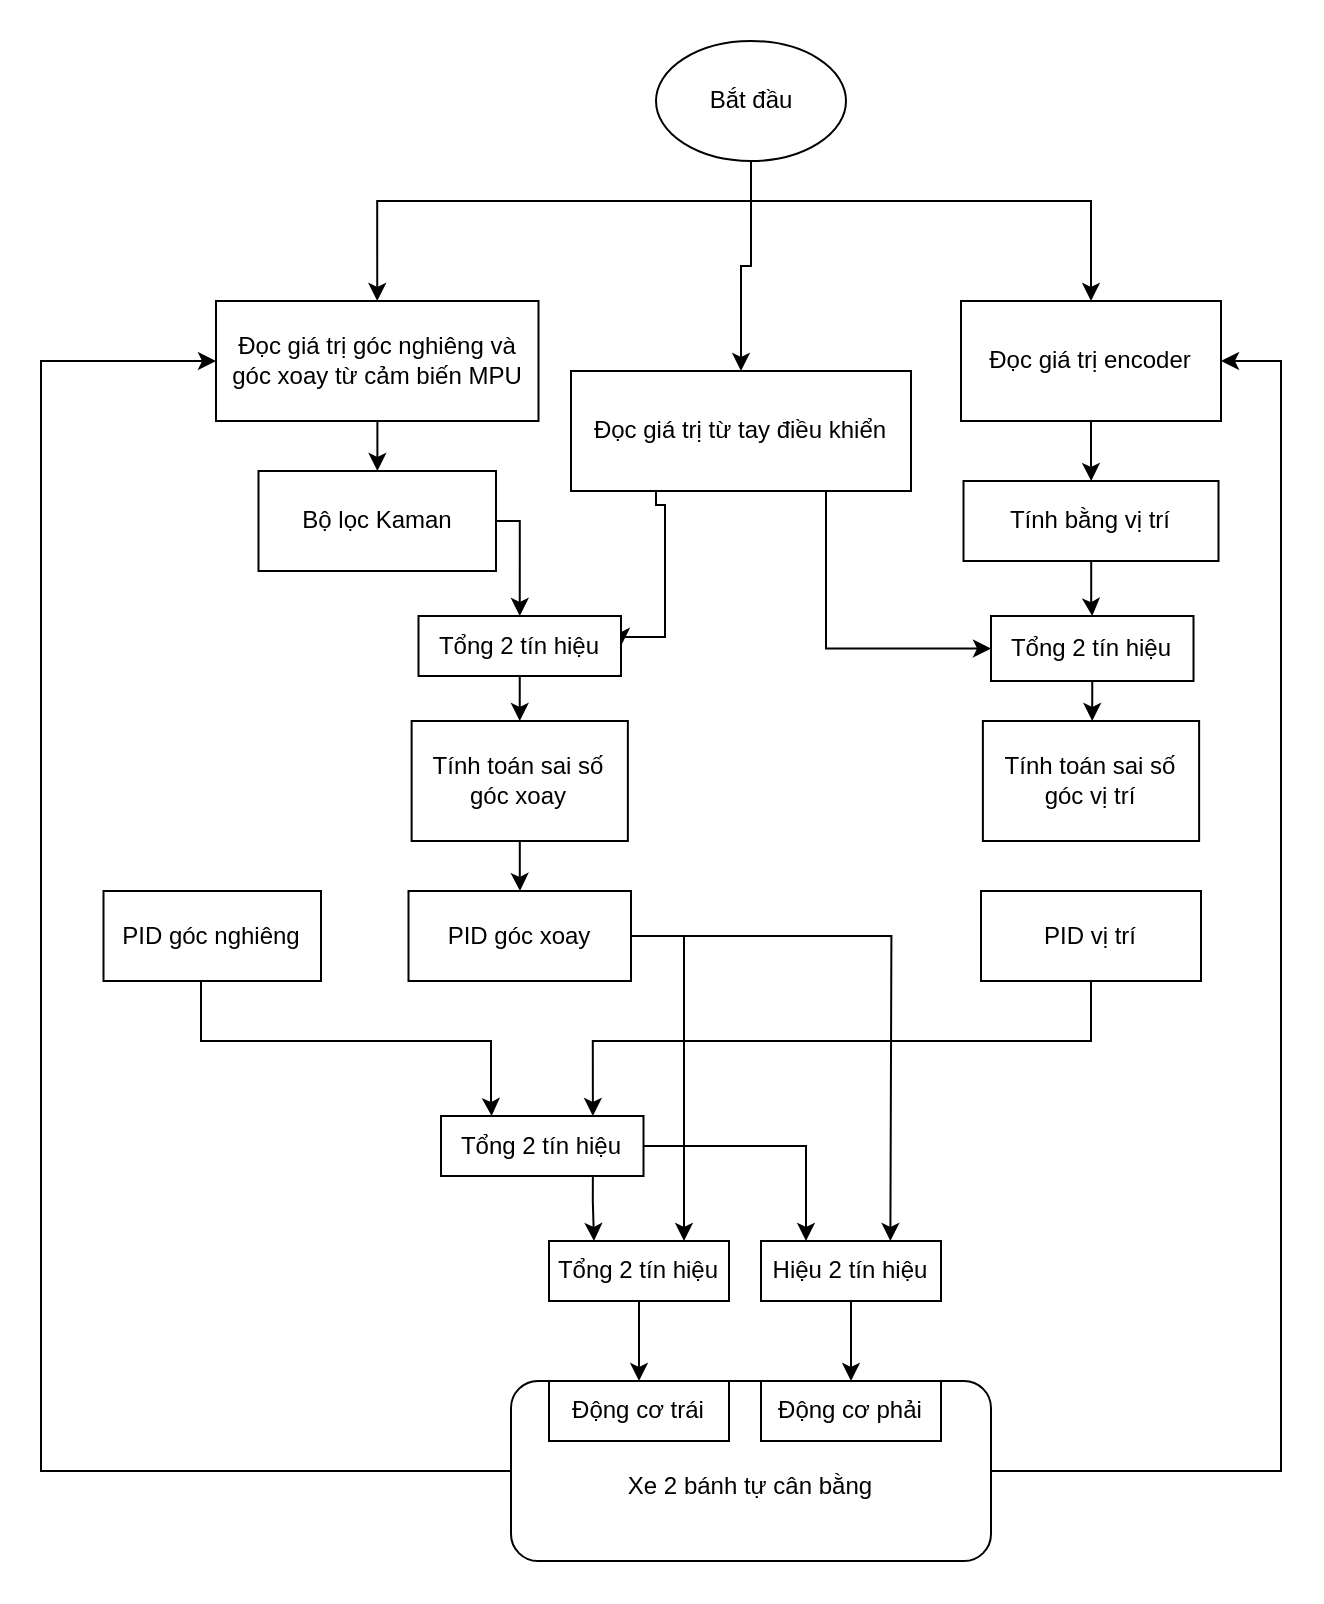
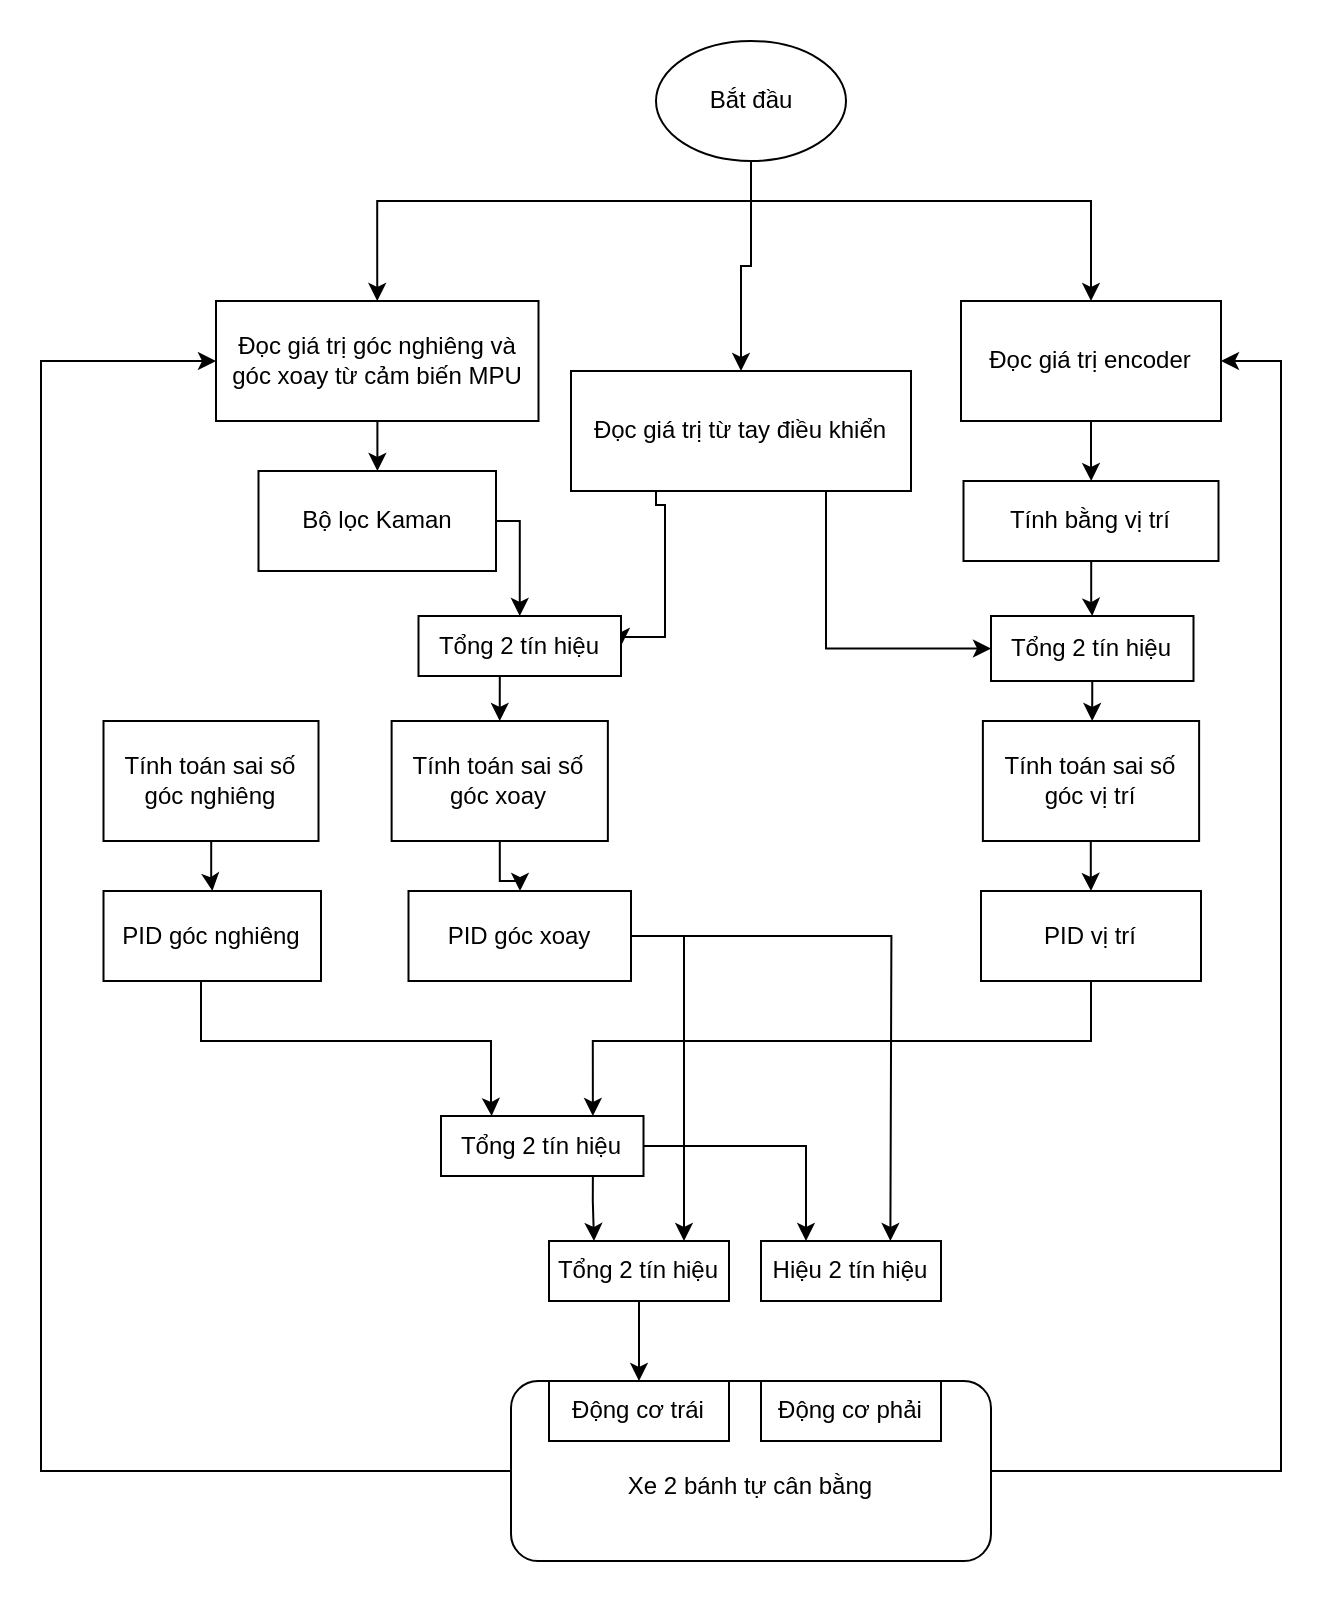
  <mxCell id="0" />
  <mxCell id="1" parent="0" />
  <mxCell id="2" style="edgeStyle=orthogonalEdgeStyle;rounded=0;orthogonalLoop=1;jettySize=auto;html=1;entryX=0;entryY=0.5;entryDx=0;entryDy=0;exitX=0;exitY=0.5;exitDx=0;exitDy=0;" edge="1" parent="1" source="4" target="10"><mxGeometry relative="1" as="geometry"><Array as="points"><mxPoint x="20" y="735" /><mxPoint x="20" y="180" /></Array></mxGeometry></mxCell>
  <mxCell id="3" style="edgeStyle=orthogonalEdgeStyle;rounded=0;orthogonalLoop=1;jettySize=auto;html=1;entryX=1;entryY=0.5;entryDx=0;entryDy=0;exitX=1;exitY=0.5;exitDx=0;exitDy=0;" edge="1" parent="1" source="4" target="14"><mxGeometry relative="1" as="geometry"><mxPoint x="500" y="735" as="sourcePoint" /><Array as="points"><mxPoint x="640" y="735" /><mxPoint x="640" y="180" /></Array></mxGeometry></mxCell>
  <mxCell id="4" value="&lt;br&gt;Xe 2 bánh tự cân bằng" style="rounded=1;whiteSpace=wrap;html=1;" vertex="1" parent="1"><mxGeometry x="255" y="690" width="240" height="90" as="geometry" /></mxCell>
  <mxCell id="5" style="edgeStyle=orthogonalEdgeStyle;rounded=0;orthogonalLoop=1;jettySize=auto;html=1;entryX=0.5;entryY=0;entryDx=0;entryDy=0;" edge="1" parent="1" source="8" target="34"><mxGeometry relative="1" as="geometry" /></mxCell>
  <mxCell id="6" style="edgeStyle=orthogonalEdgeStyle;rounded=0;orthogonalLoop=1;jettySize=auto;html=1;entryX=0.5;entryY=0;entryDx=0;entryDy=0;" edge="1" parent="1" source="8" target="14"><mxGeometry relative="1" as="geometry"><Array as="points"><mxPoint x="375" y="100" /><mxPoint x="545" y="100" /></Array></mxGeometry></mxCell>
  <mxCell id="7" style="edgeStyle=orthogonalEdgeStyle;rounded=0;orthogonalLoop=1;jettySize=auto;html=1;entryX=0.5;entryY=0;entryDx=0;entryDy=0;" edge="1" parent="1" source="8" target="10"><mxGeometry relative="1" as="geometry"><Array as="points"><mxPoint x="375" y="100" /><mxPoint x="188" y="100" /></Array></mxGeometry></mxCell>
  <mxCell id="8" value="Bắt đầu" style="ellipse;whiteSpace=wrap;html=1;" vertex="1" parent="1"><mxGeometry x="327.5" y="20" width="95" height="60" as="geometry" /></mxCell>
  <mxCell id="9" value="" style="edgeStyle=orthogonalEdgeStyle;rounded=0;orthogonalLoop=1;jettySize=auto;html=1;" edge="1" parent="1" source="10" target="12"><mxGeometry relative="1" as="geometry" /></mxCell>
  <mxCell id="10" value="Đọc giá trị góc nghiêng và góc xoay từ cảm biến MPU" style="rounded=0;whiteSpace=wrap;html=1;" vertex="1" parent="1"><mxGeometry x="107.5" y="150" width="161.25" height="60" as="geometry" /></mxCell>
  <mxCell id="11" style="edgeStyle=orthogonalEdgeStyle;rounded=0;orthogonalLoop=1;jettySize=auto;html=1;entryX=0.5;entryY=0;entryDx=0;entryDy=0;exitX=1;exitY=0.5;exitDx=0;exitDy=0;" edge="1" parent="1" source="12" target="37"><mxGeometry relative="1" as="geometry"><mxPoint x="270" y="320" as="targetPoint" /><Array as="points"><mxPoint x="260" y="260" /><mxPoint x="260" y="308" /></Array></mxGeometry></mxCell>
  <mxCell id="12" value="Bộ lọc Kaman" style="rounded=0;whiteSpace=wrap;html=1;" vertex="1" parent="1"><mxGeometry x="128.75" y="235" width="118.75" height="50" as="geometry" /></mxCell>
  <mxCell id="13" value="" style="edgeStyle=orthogonalEdgeStyle;rounded=0;orthogonalLoop=1;jettySize=auto;html=1;" edge="1" parent="1" source="14" target="23"><mxGeometry relative="1" as="geometry" /></mxCell>
  <mxCell id="14" value="Đọc giá trị encoder" style="rounded=0;whiteSpace=wrap;html=1;" vertex="1" parent="1"><mxGeometry x="480" y="150" width="130" height="60" as="geometry" /></mxCell>
  <mxCell id="15" style="edgeStyle=orthogonalEdgeStyle;rounded=0;orthogonalLoop=1;jettySize=auto;html=1;entryX=0.25;entryY=0;entryDx=0;entryDy=0;" edge="1" parent="1" source="16" target="41"><mxGeometry relative="1" as="geometry"><mxPoint x="289.9" y="550.405" as="targetPoint" /><Array as="points"><mxPoint x="100" y="520" /><mxPoint x="245" y="520" /><mxPoint x="245" y="550" /></Array></mxGeometry></mxCell>
  <mxCell id="16" value="PID góc nghiêng" style="rounded=0;whiteSpace=wrap;html=1;" vertex="1" parent="1"><mxGeometry x="51.25" y="445" width="108.75" height="45" as="geometry" /></mxCell>
  <mxCell id="17" style="edgeStyle=orthogonalEdgeStyle;rounded=0;orthogonalLoop=1;jettySize=auto;html=1;entryX=0.75;entryY=0;entryDx=0;entryDy=0;" edge="1" parent="1" source="19"><mxGeometry relative="1" as="geometry"><mxPoint x="444.688" y="620" as="targetPoint" /></mxGeometry></mxCell>
  <mxCell id="18" style="edgeStyle=orthogonalEdgeStyle;rounded=0;orthogonalLoop=1;jettySize=auto;html=1;entryX=0.75;entryY=0;entryDx=0;entryDy=0;" edge="1" parent="1" source="19" target="43"><mxGeometry relative="1" as="geometry"><Array as="points"><mxPoint x="342" y="467" /></Array></mxGeometry></mxCell>
  <mxCell id="19" value="PID góc xoay" style="rounded=0;whiteSpace=wrap;html=1;" vertex="1" parent="1"><mxGeometry x="203.75" y="445" width="111.25" height="45" as="geometry" /></mxCell>
  <mxCell id="20" style="edgeStyle=orthogonalEdgeStyle;rounded=0;orthogonalLoop=1;jettySize=auto;html=1;entryX=0.75;entryY=0;entryDx=0;entryDy=0;" edge="1" parent="1" source="21" target="41"><mxGeometry relative="1" as="geometry"><mxPoint x="315" y="550.18" as="targetPoint" /><Array as="points"><mxPoint x="545" y="520" /><mxPoint x="296" y="520" /></Array></mxGeometry></mxCell>
  <mxCell id="21" value="PID vị trí" style="rounded=0;whiteSpace=wrap;html=1;" vertex="1" parent="1"><mxGeometry x="490" y="445" width="110" height="45" as="geometry" /></mxCell>
  <mxCell id="22" value="" style="edgeStyle=orthogonalEdgeStyle;rounded=0;orthogonalLoop=1;jettySize=auto;html=1;exitX=0.5;exitY=1;exitDx=0;exitDy=0;" edge="1" parent="1" source="38" target="31"><mxGeometry relative="1" as="geometry"><mxPoint x="545" y="340" as="sourcePoint" /></mxGeometry></mxCell>
  <mxCell id="23" value="Tính bằng vị trí" style="rounded=0;whiteSpace=wrap;html=1;" vertex="1" parent="1"><mxGeometry x="481.25" y="240" width="127.5" height="40" as="geometry" /></mxCell>
  <mxCell id="24" value="Động cơ trái" style="whiteSpace=wrap;html=1;" vertex="1" parent="1"><mxGeometry x="274" y="690" width="90" height="30" as="geometry" /></mxCell>
  <mxCell id="25" value="Động cơ phải" style="whiteSpace=wrap;html=1;" vertex="1" parent="1"><mxGeometry x="380" y="690" width="90" height="30" as="geometry" /></mxCell>
+ <mxCell id="26" value="" style="edgeStyle=orthogonalEdgeStyle;rounded=0;orthogonalLoop=1;jettySize=auto;html=1;" edge="1" parent="1" source="27" target="16"><mxGeometry relative="1" as="geometry" /></mxCell>
+ <mxCell id="27" value="Tính toán sai số góc nghiêng" style="rounded=0;whiteSpace=wrap;html=1;" vertex="1" parent="1"><mxGeometry x="51.25" y="360" width="107.5" height="60" as="geometry" /></mxCell>
  <mxCell id="28" value="" style="edgeStyle=orthogonalEdgeStyle;rounded=0;orthogonalLoop=1;jettySize=auto;html=1;" edge="1" parent="1" source="29" target="19"><mxGeometry relative="1" as="geometry" /></mxCell>
- <mxCell id="29" value="Tính toán sai số góc xoay" style="rounded=0;whiteSpace=wrap;html=1;" vertex="1" parent="1"><mxGeometry x="205.31" y="360" width="108.12" height="60" as="geometry" /></mxCell>
+ <mxCell id="29" value="Tính toán sai số góc xoay" style="rounded=0;whiteSpace=wrap;html=1;" vertex="1" parent="1"><mxGeometry x="195.31" y="360" width="108.12" height="60" as="geometry" /></mxCell>
+ <mxCell id="30" value="" style="edgeStyle=orthogonalEdgeStyle;rounded=0;orthogonalLoop=1;jettySize=auto;html=1;" edge="1" parent="1" source="31" target="21"><mxGeometry relative="1" as="geometry" /></mxCell>
  <mxCell id="31" value="Tính toán sai số góc vị trí" style="rounded=0;whiteSpace=wrap;html=1;" vertex="1" parent="1"><mxGeometry x="490.94" y="360" width="108.12" height="60" as="geometry" /></mxCell>
  <mxCell id="32" style="edgeStyle=orthogonalEdgeStyle;rounded=0;orthogonalLoop=1;jettySize=auto;html=1;exitX=0.75;exitY=1;exitDx=0;exitDy=0;entryX=0;entryY=0.5;entryDx=0;entryDy=0;" edge="1" parent="1" source="34" target="38"><mxGeometry relative="1" as="geometry"><mxPoint x="535" y="330" as="targetPoint" /></mxGeometry></mxCell>
  <mxCell id="33" style="edgeStyle=orthogonalEdgeStyle;rounded=0;orthogonalLoop=1;jettySize=auto;html=1;exitX=0.25;exitY=1;exitDx=0;exitDy=0;entryX=1;entryY=0.5;entryDx=0;entryDy=0;" edge="1" parent="1" source="34" target="37"><mxGeometry relative="1" as="geometry"><Array as="points"><mxPoint x="332" y="252" /><mxPoint x="332" y="318" /></Array></mxGeometry></mxCell>
  <mxCell id="34" value="Đọc giá trị từ tay điều khiển" style="rounded=0;whiteSpace=wrap;html=1;" vertex="1" parent="1"><mxGeometry x="285" y="185" width="170" height="60" as="geometry" /></mxCell>
  <mxCell id="35" style="edgeStyle=orthogonalEdgeStyle;rounded=0;orthogonalLoop=1;jettySize=auto;html=1;entryX=0.5;entryY=0;entryDx=0;entryDy=0;exitX=0.5;exitY=1;exitDx=0;exitDy=0;" edge="1" parent="1" source="37" target="29"><mxGeometry relative="1" as="geometry"><mxPoint x="259.37" y="340" as="sourcePoint" /></mxGeometry></mxCell>
  <mxCell id="36" value="" style="edgeStyle=orthogonalEdgeStyle;rounded=0;orthogonalLoop=1;jettySize=auto;html=1;entryX=0.5;entryY=0;entryDx=0;entryDy=0;" edge="1" parent="1" source="23" target="38"><mxGeometry relative="1" as="geometry"><mxPoint x="545" y="310" as="sourcePoint" /><mxPoint x="545" y="320" as="targetPoint" /></mxGeometry></mxCell>
  <mxCell id="37" value="Tổng 2 tín hiệu" style="rounded=0;whiteSpace=wrap;html=1;" vertex="1" parent="1"><mxGeometry x="208.75" y="307.5" width="101.25" height="30" as="geometry" /></mxCell>
  <mxCell id="38" value="Tổng 2 tín hiệu" style="rounded=0;whiteSpace=wrap;html=1;" vertex="1" parent="1"><mxGeometry x="495" y="307.5" width="101.25" height="32.5" as="geometry" /></mxCell>
  <mxCell id="39" style="edgeStyle=orthogonalEdgeStyle;rounded=0;orthogonalLoop=1;jettySize=auto;html=1;entryX=0.25;entryY=0;entryDx=0;entryDy=0;exitX=0.75;exitY=1;exitDx=0;exitDy=0;" edge="1" parent="1" source="41" target="43"><mxGeometry relative="1" as="geometry"><Array as="points"><mxPoint x="296" y="600" /><mxPoint x="296" y="600" /></Array></mxGeometry></mxCell>
  <mxCell id="40" style="edgeStyle=orthogonalEdgeStyle;rounded=0;orthogonalLoop=1;jettySize=auto;html=1;entryX=0.25;entryY=0;entryDx=0;entryDy=0;" edge="1" parent="1" source="41" target="45"><mxGeometry relative="1" as="geometry" /></mxCell>
  <mxCell id="41" value="Tổng 2 tín hiệu" style="rounded=0;whiteSpace=wrap;html=1;" vertex="1" parent="1"><mxGeometry x="220" y="557.5" width="101.25" height="30" as="geometry" /></mxCell>
  <mxCell id="42" style="edgeStyle=orthogonalEdgeStyle;rounded=0;orthogonalLoop=1;jettySize=auto;html=1;entryX=0.5;entryY=0;entryDx=0;entryDy=0;" edge="1" parent="1" source="43" target="24"><mxGeometry relative="1" as="geometry" /></mxCell>
  <mxCell id="43" value="Tổng 2 tín hiệu" style="rounded=0;whiteSpace=wrap;html=1;" vertex="1" parent="1"><mxGeometry x="274" y="620" width="90" height="30" as="geometry" /></mxCell>
- <mxCell id="44" style="edgeStyle=orthogonalEdgeStyle;rounded=0;orthogonalLoop=1;jettySize=auto;html=1;entryX=0.5;entryY=0;entryDx=0;entryDy=0;" edge="1" parent="1" source="45" target="25"><mxGeometry relative="1" as="geometry" /></mxCell>
  <mxCell id="45" value="Hiệu 2 tín hiệu" style="rounded=0;whiteSpace=wrap;html=1;" vertex="1" parent="1"><mxGeometry x="380" y="620" width="90" height="30" as="geometry" /></mxCell>
